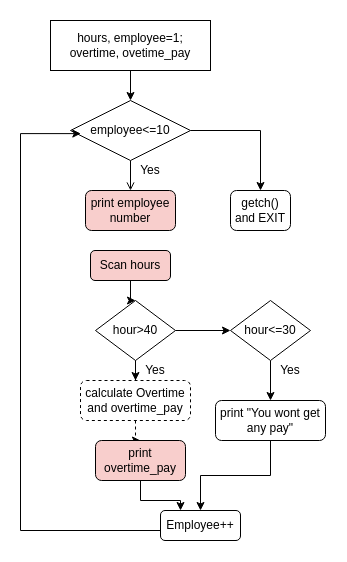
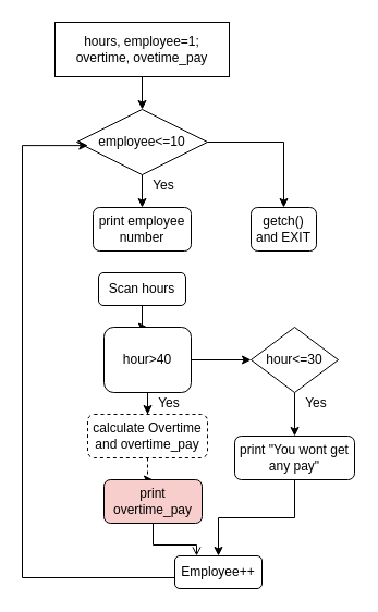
  <mxCell id="0" />
  <mxCell id="1" parent="0" />
  <mxCell id="2" style="edgeStyle=orthogonalEdgeStyle;rounded=0;orthogonalLoop=1;jettySize=auto;html=1;" edge="1" parent="1" source="3" target="6"><mxGeometry relative="1" as="geometry" /></mxCell>
  <mxCell id="3" value="hours, employee=1;&lt;br&gt;overtime, ovetime_pay" style="rounded=0;whiteSpace=wrap;html=1;" vertex="1" parent="1"><mxGeometry x="50" y="20" width="160" height="50" as="geometry" /></mxCell>
- <mxCell id="4" style="edgeStyle=orthogonalEdgeStyle;rounded=0;orthogonalLoop=1;jettySize=auto;html=1;endArrow=open;" edge="1" parent="1" source="6" target="7"><mxGeometry relative="1" as="geometry" /></mxCell>
+ <mxCell id="4" style="edgeStyle=orthogonalEdgeStyle;rounded=0;orthogonalLoop=1;jettySize=auto;html=1;" edge="1" parent="1" source="6" target="7"><mxGeometry relative="1" as="geometry" /></mxCell>
  <mxCell id="5" style="edgeStyle=orthogonalEdgeStyle;rounded=0;orthogonalLoop=1;jettySize=auto;html=1;" edge="1" parent="1" source="6" target="26"><mxGeometry relative="1" as="geometry" /></mxCell>
  <mxCell id="6" value="employee&amp;lt;=10" style="rhombus;whiteSpace=wrap;html=1;" vertex="1" parent="1"><mxGeometry x="70" y="100" width="120" height="60" as="geometry" /></mxCell>
- <mxCell id="7" value="print employee number" style="rounded=1;whiteSpace=wrap;html=1;fillColor=#f8cecc;" vertex="1" parent="1"><mxGeometry x="85" y="190" width="90" height="40" as="geometry" /></mxCell>
+ <mxCell id="7" value="print employee number" style="rounded=1;whiteSpace=wrap;html=1;" vertex="1" parent="1"><mxGeometry x="85" y="190" width="90" height="40" as="geometry" /></mxCell>
  <mxCell id="8" style="edgeStyle=orthogonalEdgeStyle;rounded=0;orthogonalLoop=1;jettySize=auto;html=1;" edge="1" parent="1" source="9" target="13"><mxGeometry relative="1" as="geometry" /></mxCell>
- <mxCell id="9" value="Scan hours" style="rounded=1;whiteSpace=wrap;html=1;fillColor=#f8cecc;" vertex="1" parent="1"><mxGeometry x="90" y="250" width="80" height="30" as="geometry" /></mxCell>
+ <mxCell id="9" value="Scan hours" style="rounded=1;whiteSpace=wrap;html=1;" vertex="1" parent="1"><mxGeometry x="90" y="250" width="80" height="30" as="geometry" /></mxCell>
  <mxCell id="10" value="Yes" style="text;html=1;strokeColor=none;fillColor=none;align=center;verticalAlign=middle;whiteSpace=wrap;rounded=0;" vertex="1" parent="1"><mxGeometry x="130" y="160" width="40" height="20" as="geometry" /></mxCell>
  <mxCell id="11" style="edgeStyle=orthogonalEdgeStyle;rounded=0;orthogonalLoop=1;jettySize=auto;html=1;" edge="1" parent="1" source="13" target="15"><mxGeometry relative="1" as="geometry" /></mxCell>
  <mxCell id="12" style="edgeStyle=orthogonalEdgeStyle;rounded=0;orthogonalLoop=1;jettySize=auto;html=1;" edge="1" parent="1" source="13" target="19"><mxGeometry relative="1" as="geometry" /></mxCell>
- <mxCell id="13" value="hour&amp;gt;40" style="rhombus;whiteSpace=wrap;html=1;" vertex="1" parent="1"><mxGeometry x="95" y="300" width="80" height="60" as="geometry" /></mxCell>
+ <mxCell id="13" value="hour&amp;gt;40" style="whiteSpace=wrap;html=1;rounded=1;" vertex="1" parent="1"><mxGeometry x="95" y="300" width="80" height="60" as="geometry" /></mxCell>
  <mxCell id="14" style="edgeStyle=orthogonalEdgeStyle;rounded=0;orthogonalLoop=1;jettySize=auto;html=1;" edge="1" parent="1" source="15" target="17"><mxGeometry relative="1" as="geometry" /></mxCell>
  <mxCell id="15" value="hour&amp;lt;=30" style="rhombus;whiteSpace=wrap;html=1;" vertex="1" parent="1"><mxGeometry x="230" y="300" width="80" height="60" as="geometry" /></mxCell>
  <mxCell id="16" style="edgeStyle=orthogonalEdgeStyle;rounded=0;orthogonalLoop=1;jettySize=auto;html=1;" edge="1" parent="1" source="17" target="25"><mxGeometry relative="1" as="geometry" /></mxCell>
  <mxCell id="17" value="print &quot;You wont get any pay&quot;" style="rounded=1;whiteSpace=wrap;html=1;" vertex="1" parent="1"><mxGeometry x="215" y="400" width="110" height="40" as="geometry" /></mxCell>
  <mxCell id="18" style="edgeStyle=orthogonalEdgeStyle;rounded=0;orthogonalLoop=1;jettySize=auto;html=1;dashed=1;" edge="1" parent="1" source="19" target="21"><mxGeometry relative="1" as="geometry" /></mxCell>
  <mxCell id="19" value="calculate Overtime and overtime_pay" style="rounded=1;whiteSpace=wrap;html=1;dashed=1;" vertex="1" parent="1"><mxGeometry x="80" y="380" width="110" height="40" as="geometry" /></mxCell>
- <mxCell id="20" style="edgeStyle=orthogonalEdgeStyle;rounded=0;orthogonalLoop=1;jettySize=auto;html=1;entryX=0.25;entryY=0;entryDx=0;entryDy=0;" edge="1" parent="1" source="21" target="25"><mxGeometry relative="1" as="geometry" /></mxCell>
+ <mxCell id="20" style="edgeStyle=orthogonalEdgeStyle;rounded=0;orthogonalLoop=1;jettySize=auto;html=1;entryX=0.25;entryY=0;entryDx=0;entryDy=0;endArrow=open;" edge="1" parent="1" source="21" target="25"><mxGeometry relative="1" as="geometry" /></mxCell>
  <mxCell id="21" value="print overtime_pay" style="rounded=1;whiteSpace=wrap;html=1;fillColor=#f8cecc;" vertex="1" parent="1"><mxGeometry x="95" y="440" width="90" height="40" as="geometry" /></mxCell>
  <mxCell id="22" value="Yes" style="text;html=1;strokeColor=none;fillColor=none;align=center;verticalAlign=middle;whiteSpace=wrap;rounded=0;" vertex="1" parent="1"><mxGeometry x="135" y="360" width="40" height="20" as="geometry" /></mxCell>
  <mxCell id="23" value="Yes" style="text;html=1;strokeColor=none;fillColor=none;align=center;verticalAlign=middle;whiteSpace=wrap;rounded=0;" vertex="1" parent="1"><mxGeometry x="270" y="360" width="40" height="20" as="geometry" /></mxCell>
  <mxCell id="24" style="edgeStyle=orthogonalEdgeStyle;rounded=0;orthogonalLoop=1;jettySize=auto;html=1;entryX=0.086;entryY=0.552;entryDx=0;entryDy=0;entryPerimeter=0;" edge="1" parent="1" source="25" target="6"><mxGeometry relative="1" as="geometry"><Array as="points"><mxPoint x="20" y="530" /><mxPoint x="20" y="133" /></Array></mxGeometry></mxCell>
  <mxCell id="25" value="Employee++" style="rounded=1;whiteSpace=wrap;html=1;" vertex="1" parent="1"><mxGeometry x="160" y="510" width="80" height="30" as="geometry" /></mxCell>
  <mxCell id="26" value="getch() and EXIT" style="rounded=1;whiteSpace=wrap;html=1;" vertex="1" parent="1"><mxGeometry x="230" y="190" width="60" height="40" as="geometry" /></mxCell>
